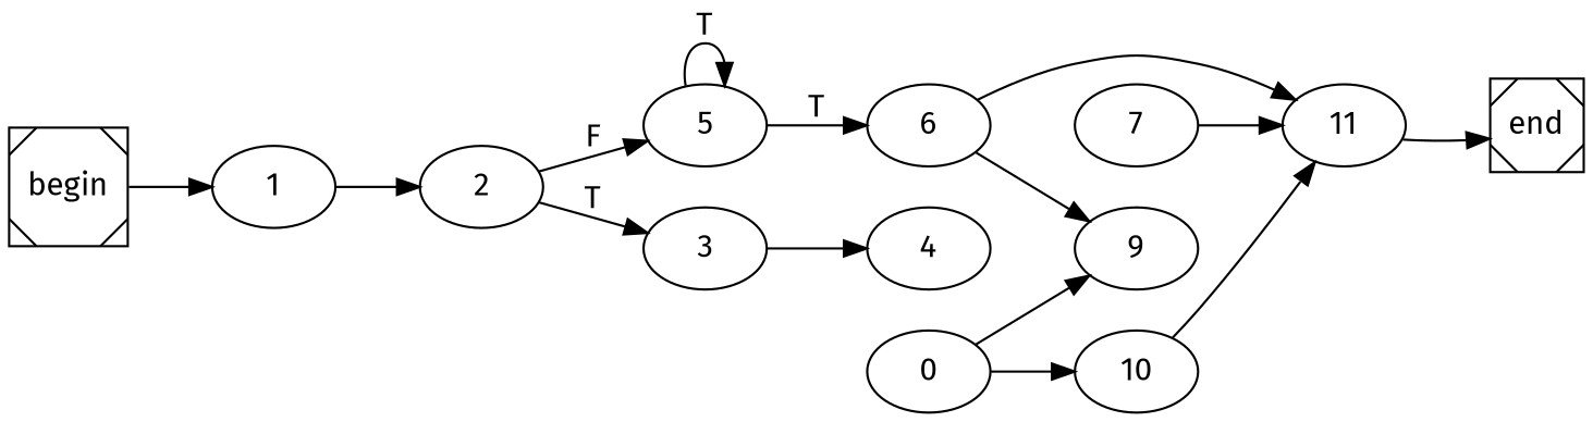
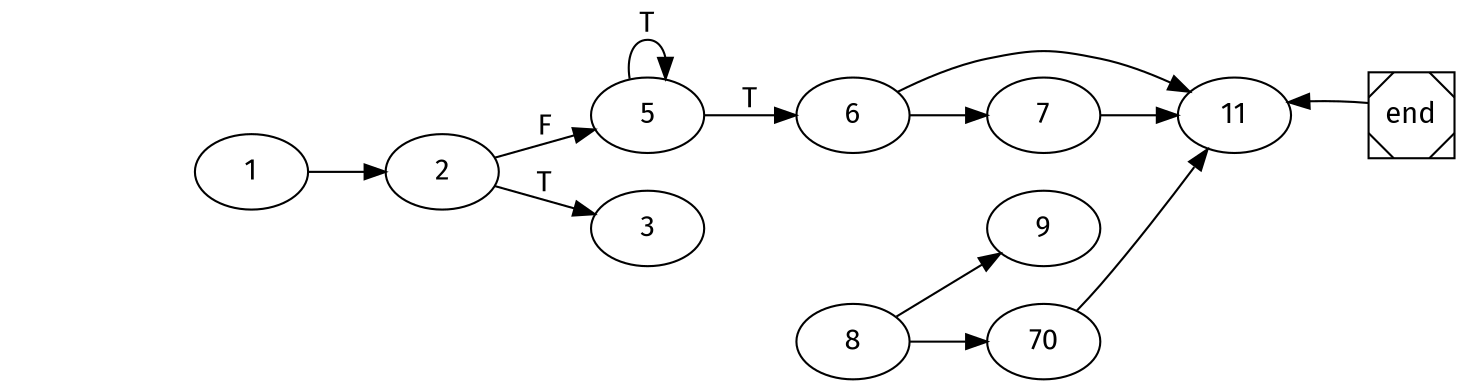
  digraph {
    fontname="Fira Sans"
    rankdir=LR
    node [fontname="Fira Sans"]
    edge [fontname="Fira Sans"]
-   begin [shape=Msquare]
    1
    2
    end [shape=Msquare]
    5
    3
    6
-   4
    11
    7
-   8 [label=0]
+   8
    9
-   10
-   begin -> 1
+   10 [label=70]
    1 -> 2
    2 -> 5 [label=F]
    2 -> 3 [label=T]
    5 -> 5 [label=T]
    5 -> 6 [label=T]
-   3 -> 4
    6 -> 11
-   6 -> 9
-   11 -> end
+   6 -> 7
+   end -> 11
    7 -> 11
    8 -> 9
    8 -> 10
    10 -> 11
  }
